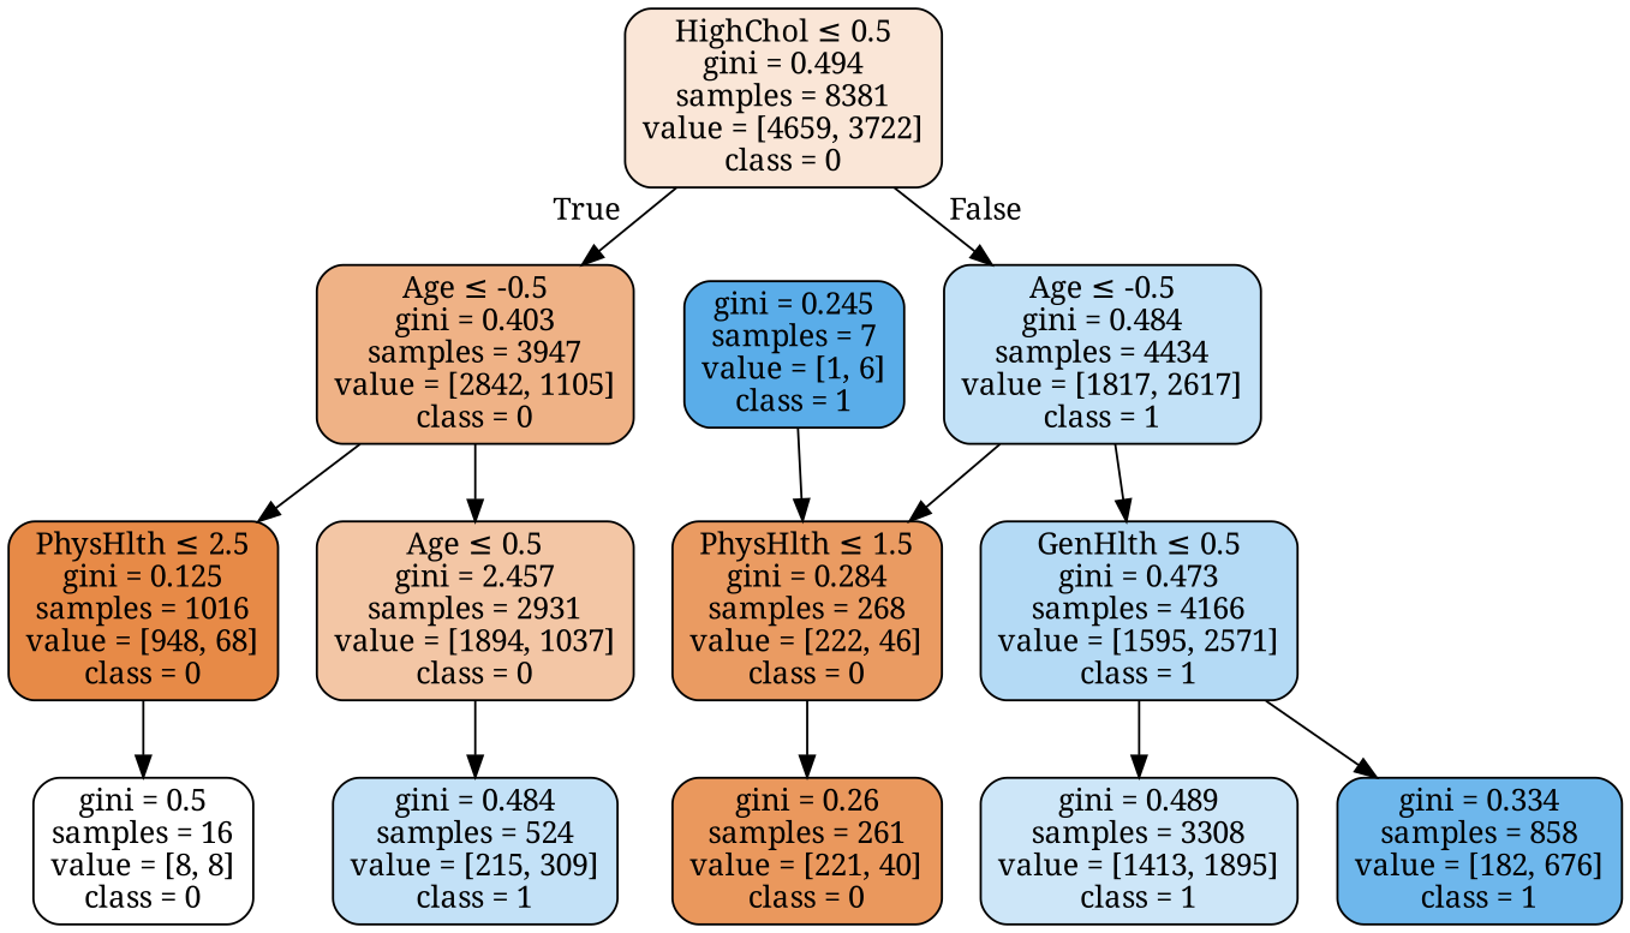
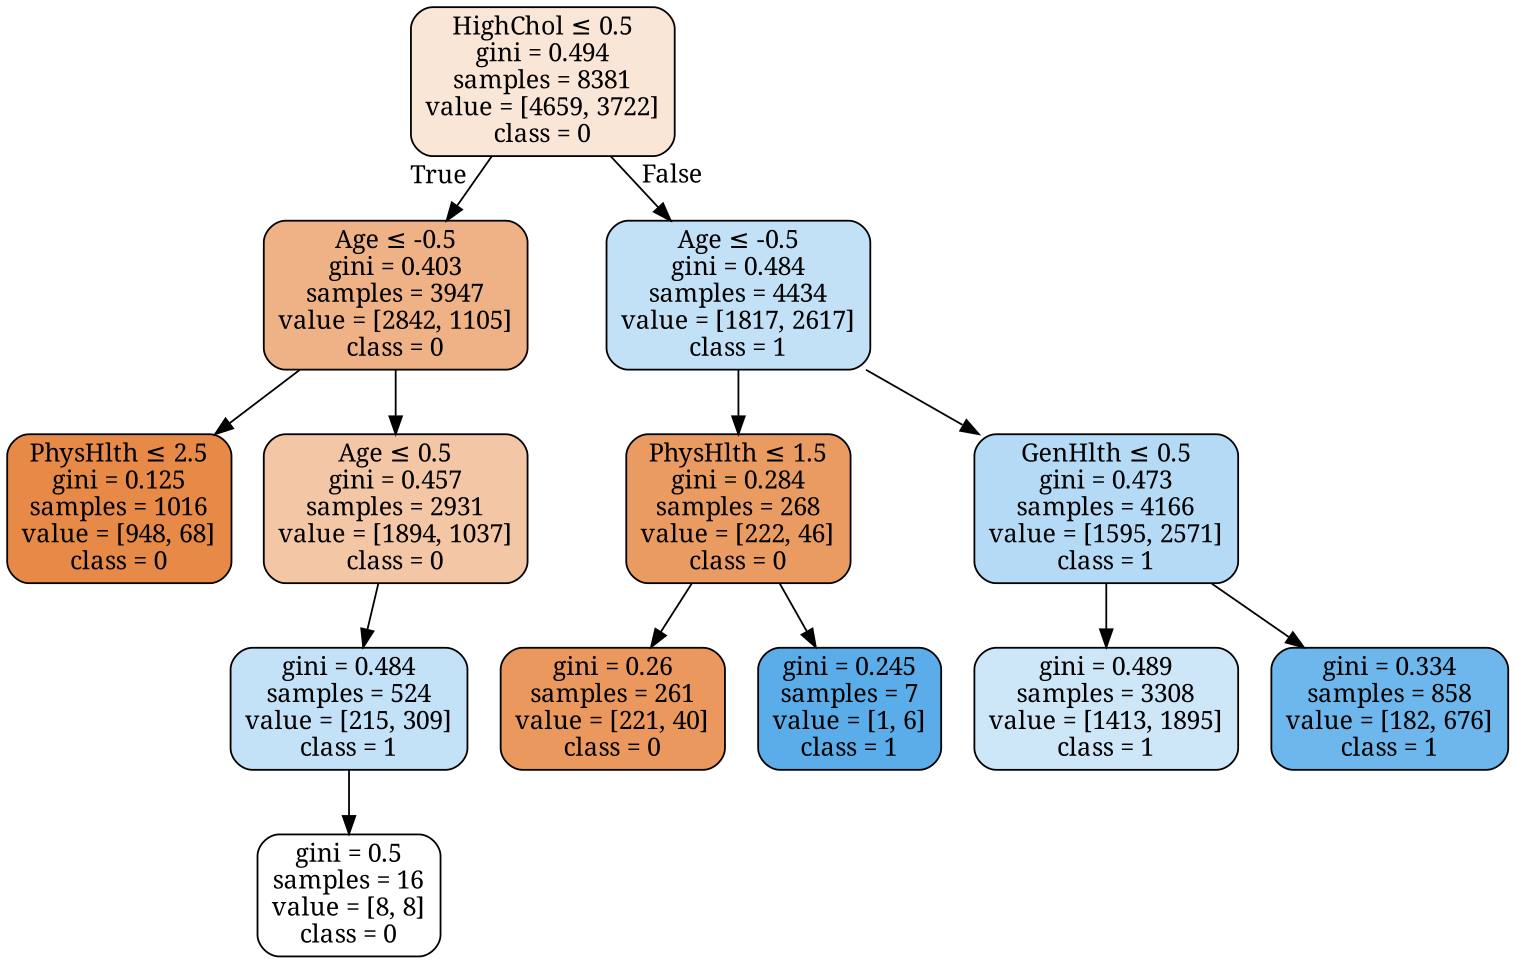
  digraph {
    fontname="Noto Serif"
    node [color=black fontname="Noto Serif" shape=box style="filled, rounded"]
    edge [fontname="Noto Serif"]
    n1 [fillcolor="#fae6d7" label=<HighChol &le; 0.5<br/>gini = 0.494<br/>samples = 8381<br/>value = [4659, 3722]<br/>class = 0>]
    n2 [fillcolor="#efb286" label=<Age &le; -0.5<br/>gini = 0.403<br/>samples = 3947<br/>value = [2842, 1105]<br/>class = 0>]
    n3 [fillcolor="#c2e1f7" label=<Age &le; -0.5<br/>gini = 0.484<br/>samples = 4434<br/>value = [1817, 2617]<br/>class = 1>]
    n4 [fillcolor="#e78a47" label=<PhysHlth &le; 2.5<br/>gini = 0.125<br/>samples = 1016<br/>value = [948, 68]<br/>class = 0>]
-   n5 [fillcolor="#f3c6a5" label=<Age &le; 0.5<br/>gini = 2.457<br/>samples = 2931<br/>value = [1894, 1037]<br/>class = 0>]
+   n5 [fillcolor="#f3c6a5" label=<Age &le; 0.5<br/>gini = 0.457<br/>samples = 2931<br/>value = [1894, 1037]<br/>class = 0>]
    n6 [fillcolor="#ea9b62" label=<PhysHlth &le; 1.5<br/>gini = 0.284<br/>samples = 268<br/>value = [222, 46]<br/>class = 0>]
    n7 [fillcolor="#b4daf5" label=<GenHlth &le; 0.5<br/>gini = 0.473<br/>samples = 4166<br/>value = [1595, 2571]<br/>class = 1>]
    n8 [fillcolor="#ffffff" label=<gini = 0.5<br/>samples = 16<br/>value = [8, 8]<br/>class = 0>]
    n9 [fillcolor="#c3e1f7" label=<gini = 0.484<br/>samples = 524<br/>value = [215, 309]<br/>class = 1>]
    n10 [fillcolor="#ea985d" label=<gini = 0.26<br/>samples = 261<br/>value = [221, 40]<br/>class = 0>]
    n11 [fillcolor="#5aade9" label=<gini = 0.245<br/>samples = 7<br/>value = [1, 6]<br/>class = 1>]
    n12 [fillcolor="#cde6f8" label=<gini = 0.489<br/>samples = 3308<br/>value = [1413, 1895]<br/>class = 1>]
    n13 [fillcolor="#6eb7ec" label=<gini = 0.334<br/>samples = 858<br/>value = [182, 676]<br/>class = 1>]
    n1 -> n2 [headlabel=True labelangle=45 labeldistance=2.5]
    n1 -> n3 [headlabel=False labelangle=-45 labeldistance=2.5]
    n2 -> n4
    n2 -> n5
    n3 -> n6
    n3 -> n7
-   n4 -> n8
+   n9 -> n8
    n5 -> n9
    n6 -> n10
-   n11 -> n6
+   n6 -> n11
    n7 -> n12
    n7 -> n13
  }
